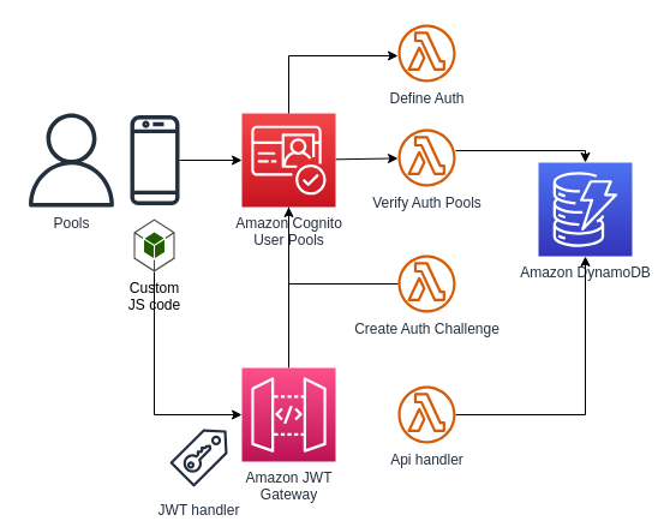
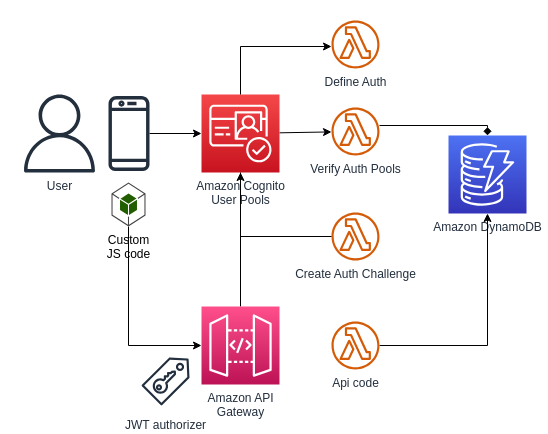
  <mxCell id="0" />
  <mxCell id="1" parent="0" />
  <mxCell id="2" value="" style="edgeStyle=none;html=1;strokeColor=#000000;" parent="1" source="3" target="9" edge="1"><mxGeometry relative="1" as="geometry" /></mxCell>
  <mxCell id="3" value="Amazon Cognito&lt;br&gt;User Pools" style="sketch=0;points=[[0,0,0],[0.25,0,0],[0.5,0,0],[0.75,0,0],[1,0,0],[0,1,0],[0.25,1,0],[0.5,1,0],[0.75,1,0],[1,1,0],[0,0.25,0],[0,0.5,0],[0,0.75,0],[1,0.25,0],[1,0.5,0],[1,0.75,0]];outlineConnect=0;fontColor=#232F3E;gradientColor=#F54749;gradientDirection=north;fillColor=#C7131F;strokeColor=#ffffff;dashed=0;verticalLabelPosition=bottom;verticalAlign=top;align=center;html=1;fontSize=12;fontStyle=0;aspect=fixed;shape=mxgraph.aws4.resourceIcon;resIcon=mxgraph.aws4.cognito;" parent="1" vertex="1"><mxGeometry x="201" y="94" width="78" height="78" as="geometry" /></mxCell>
  <mxCell id="4" value="" style="edgeStyle=none;html=1;strokeColor=#000000;" parent="1" source="5" target="3" edge="1"><mxGeometry relative="1" as="geometry" /></mxCell>
  <mxCell id="5" value="" style="sketch=0;outlineConnect=0;fontColor=#232F3E;gradientColor=none;fillColor=#232F3D;strokeColor=none;dashed=0;verticalLabelPosition=bottom;verticalAlign=top;align=center;html=1;fontSize=12;fontStyle=0;aspect=fixed;pointerEvents=1;shape=mxgraph.aws4.mobile_client;" parent="1" vertex="1"><mxGeometry x="108" y="94" width="41" height="78" as="geometry" /></mxCell>
- <mxCell id="6" value="Pools" style="sketch=0;outlineConnect=0;fontColor=#232F3E;gradientColor=none;fillColor=#232F3D;strokeColor=none;dashed=0;verticalLabelPosition=bottom;verticalAlign=top;align=center;html=1;fontSize=12;fontStyle=0;aspect=fixed;pointerEvents=1;shape=mxgraph.aws4.user;" parent="1" vertex="1"><mxGeometry x="20" y="94" width="78" height="78" as="geometry" /></mxCell>
+ <mxCell id="6" value="User" style="sketch=0;outlineConnect=0;fontColor=#232F3E;gradientColor=none;fillColor=#232F3D;strokeColor=none;dashed=0;verticalLabelPosition=bottom;verticalAlign=top;align=center;html=1;fontSize=12;fontStyle=0;aspect=fixed;pointerEvents=1;shape=mxgraph.aws4.user;" parent="1" vertex="1"><mxGeometry x="20" y="94" width="78" height="78" as="geometry" /></mxCell>
  <mxCell id="7" value="Define Auth" style="sketch=0;outlineConnect=0;fontColor=#232F3E;gradientColor=none;fillColor=#D45B07;strokeColor=none;dashed=0;verticalLabelPosition=bottom;verticalAlign=top;align=center;html=1;fontSize=12;fontStyle=0;aspect=fixed;pointerEvents=1;shape=mxgraph.aws4.lambda_function;" parent="1" vertex="1"><mxGeometry x="331" y="20" width="48" height="48" as="geometry" /></mxCell>
- <mxCell id="8" value="" style="edgeStyle=elbowEdgeStyle;rounded=0;elbow=vertical;html=1;strokeColor=#000000;entryX=0.5;entryY=0;entryDx=0;entryDy=0;entryPerimeter=0;" parent="1" source="9" target="11" edge="1"><mxGeometry relative="1" as="geometry"><Array as="points"><mxPoint x="450" y="125" /></Array></mxGeometry></mxCell>
+ <mxCell id="8" value="" style="edgeStyle=elbowEdgeStyle;rounded=0;elbow=vertical;html=1;strokeColor=#000000;entryX=0.5;entryY=0;entryDx=0;entryDy=0;entryPerimeter=0;endArrow=diamond;" parent="1" source="9" target="11" edge="1"><mxGeometry relative="1" as="geometry"><Array as="points"><mxPoint x="450" y="125" /></Array></mxGeometry></mxCell>
  <mxCell id="9" value="Verify Auth Pools" style="sketch=0;outlineConnect=0;fontColor=#232F3E;gradientColor=none;fillColor=#D45B07;strokeColor=none;dashed=0;verticalLabelPosition=bottom;verticalAlign=top;align=center;html=1;fontSize=12;fontStyle=0;aspect=fixed;pointerEvents=1;shape=mxgraph.aws4.lambda_function;" parent="1" vertex="1"><mxGeometry x="331" y="107" width="48" height="48" as="geometry" /></mxCell>
  <mxCell id="10" value="Create Auth Challenge" style="sketch=0;outlineConnect=0;fontColor=#232F3E;gradientColor=none;fillColor=#D45B07;strokeColor=none;dashed=0;verticalLabelPosition=bottom;verticalAlign=top;align=center;html=1;fontSize=12;fontStyle=0;aspect=fixed;pointerEvents=1;shape=mxgraph.aws4.lambda_function;" parent="1" vertex="1"><mxGeometry x="331" y="212" width="48" height="48" as="geometry" /></mxCell>
  <mxCell id="11" value="Amazon DynamoDB" style="sketch=0;points=[[0,0,0],[0.25,0,0],[0.5,0,0],[0.75,0,0],[1,0,0],[0,1,0],[0.25,1,0],[0.5,1,0],[0.75,1,0],[1,1,0],[0,0.25,0],[0,0.5,0],[0,0.75,0],[1,0.25,0],[1,0.5,0],[1,0.75,0]];outlineConnect=0;fontColor=#232F3E;gradientColor=#4D72F3;gradientDirection=north;fillColor=#3334B9;strokeColor=#ffffff;dashed=0;verticalLabelPosition=bottom;verticalAlign=top;align=center;html=1;fontSize=12;fontStyle=0;aspect=fixed;shape=mxgraph.aws4.resourceIcon;resIcon=mxgraph.aws4.dynamodb;" parent="1" vertex="1"><mxGeometry x="448" y="135" width="78" height="78" as="geometry" /></mxCell>
  <mxCell id="12" value="" style="edgeStyle=elbowEdgeStyle;html=1;strokeColor=#000000;elbow=vertical;rounded=0;exitX=0.5;exitY=0;exitDx=0;exitDy=0;exitPerimeter=0;" parent="1" source="3" target="7" edge="1"><mxGeometry relative="1" as="geometry"><mxPoint x="430" y="142.265" as="sourcePoint" /><mxPoint x="514.001" y="142.837" as="targetPoint" /><Array as="points"><mxPoint x="259" y="46" /></Array></mxGeometry></mxCell>
  <mxCell id="13" value="" style="edgeStyle=elbowEdgeStyle;html=1;strokeColor=#000000;elbow=vertical;rounded=0;endArrow=none;" parent="1" source="3" target="10" edge="1"><mxGeometry relative="1" as="geometry"><mxPoint x="430" y="142" as="sourcePoint" /><mxPoint x="538" y="80" as="targetPoint" /><Array as="points"><mxPoint x="293" y="236" /></Array></mxGeometry></mxCell>
  <mxCell id="14" value="" style="edgeStyle=orthogonalEdgeStyle;rounded=0;html=1;strokeColor=#000000;entryX=0;entryY=0.5;entryDx=0;entryDy=0;entryPerimeter=0;" parent="1" source="15" target="17" edge="1"><mxGeometry relative="1" as="geometry"><mxPoint x="128" y="306" as="targetPoint" /><Array as="points"><mxPoint x="128" y="345" /></Array></mxGeometry></mxCell>
  <mxCell id="15" value="Custom&lt;br&gt;JS code" style="outlineConnect=0;dashed=0;verticalLabelPosition=bottom;verticalAlign=top;align=center;html=1;shape=mxgraph.aws3.android;fillColor=#205E00;gradientColor=none;fontColor=#000000;" parent="1" vertex="1"><mxGeometry x="111" y="182" width="34" height="44" as="geometry" /></mxCell>
  <mxCell id="16" value="" style="edgeStyle=orthogonalEdgeStyle;rounded=0;html=1;strokeColor=#000000;" parent="1" source="17" target="3" edge="1"><mxGeometry relative="1" as="geometry" /></mxCell>
- <mxCell id="17" value="Amazon JWT&lt;br&gt;Gateway" style="sketch=0;points=[[0,0,0],[0.25,0,0],[0.5,0,0],[0.75,0,0],[1,0,0],[0,1,0],[0.25,1,0],[0.5,1,0],[0.75,1,0],[1,1,0],[0,0.25,0],[0,0.5,0],[0,0.75,0],[1,0.25,0],[1,0.5,0],[1,0.75,0]];outlineConnect=0;fontColor=#232F3E;gradientColor=#FF4F8B;gradientDirection=north;fillColor=#BC1356;strokeColor=#ffffff;dashed=0;verticalLabelPosition=bottom;verticalAlign=top;align=center;html=1;fontSize=12;fontStyle=0;aspect=fixed;shape=mxgraph.aws4.resourceIcon;resIcon=mxgraph.aws4.api_gateway;" parent="1" vertex="1"><mxGeometry x="201" y="306" width="78" height="78" as="geometry" /></mxCell>
+ <mxCell id="17" value="Amazon API&lt;br&gt;Gateway" style="sketch=0;points=[[0,0,0],[0.25,0,0],[0.5,0,0],[0.75,0,0],[1,0,0],[0,1,0],[0.25,1,0],[0.5,1,0],[0.75,1,0],[1,1,0],[0,0.25,0],[0,0.5,0],[0,0.75,0],[1,0.25,0],[1,0.5,0],[1,0.75,0]];outlineConnect=0;fontColor=#232F3E;gradientColor=#FF4F8B;gradientDirection=north;fillColor=#BC1356;strokeColor=#ffffff;dashed=0;verticalLabelPosition=bottom;verticalAlign=top;align=center;html=1;fontSize=12;fontStyle=0;aspect=fixed;shape=mxgraph.aws4.resourceIcon;resIcon=mxgraph.aws4.api_gateway;" parent="1" vertex="1"><mxGeometry x="201" y="306" width="78" height="78" as="geometry" /></mxCell>
  <mxCell id="18" value="" style="edgeStyle=orthogonalEdgeStyle;html=1;strokeColor=#000000;rounded=0;" parent="1" source="19" target="11" edge="1"><mxGeometry relative="1" as="geometry" /></mxCell>
- <mxCell id="19" value="Api handler" style="sketch=0;outlineConnect=0;fontColor=#232F3E;gradientColor=none;fillColor=#D45B07;strokeColor=none;dashed=0;verticalLabelPosition=bottom;verticalAlign=top;align=center;html=1;fontSize=12;fontStyle=0;aspect=fixed;pointerEvents=1;shape=mxgraph.aws4.lambda_function;" parent="1" vertex="1"><mxGeometry x="331" y="321" width="48" height="48" as="geometry" /></mxCell>
- <mxCell id="20" value="JWT handler" style="sketch=0;outlineConnect=0;fontColor=#232F3E;gradientColor=none;strokeColor=#232F3E;fillColor=#ffffff;dashed=0;verticalLabelPosition=bottom;verticalAlign=top;align=center;html=1;fontSize=12;fontStyle=0;aspect=fixed;shape=mxgraph.aws4.resourceIcon;resIcon=mxgraph.aws4.saml_token;" parent="1" vertex="1"><mxGeometry x="135" y="351" width="60" height="60" as="geometry" /></mxCell>
+ <mxCell id="19" value="Api code" style="sketch=0;outlineConnect=0;fontColor=#232F3E;gradientColor=none;fillColor=#D45B07;strokeColor=none;dashed=0;verticalLabelPosition=bottom;verticalAlign=top;align=center;html=1;fontSize=12;fontStyle=0;aspect=fixed;pointerEvents=1;shape=mxgraph.aws4.lambda_function;" parent="1" vertex="1"><mxGeometry x="331" y="321" width="48" height="48" as="geometry" /></mxCell>
+ <mxCell id="20" value="JWT authorizer" style="sketch=0;outlineConnect=0;fontColor=#232F3E;gradientColor=none;strokeColor=#232F3E;fillColor=#ffffff;dashed=0;verticalLabelPosition=bottom;verticalAlign=top;align=center;html=1;fontSize=12;fontStyle=0;aspect=fixed;shape=mxgraph.aws4.resourceIcon;resIcon=mxgraph.aws4.saml_token;" parent="1" vertex="1"><mxGeometry x="135" y="351" width="60" height="60" as="geometry" /></mxCell>
